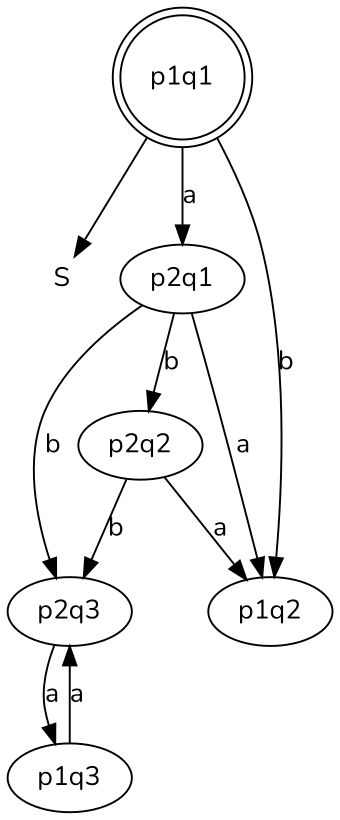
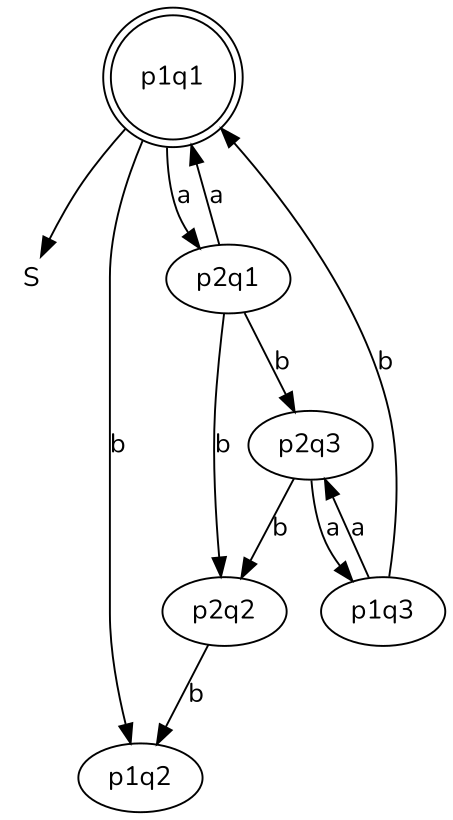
  digraph {
    fontname=Nunito
    rankdir=TB
    node [fontname=Nunito]
    edge [fontname=Nunito]
    S [height=.0 shape=none width=.0]
    n2 [label=p1q1 shape=doublecircle]
    n3 [label=p2q1]
    n4 [label=p1q2]
    n5 [label=p2q2]
    n6 [label=p2q3]
    n7 [label=p1q3]
    n2 -> S
    n2 -> n3 [label=a]
    n2 -> n4 [label=b]
-   n3 -> n4 [label=a]
+   n3 -> n2 [label=a]
    n3 -> n5 [label=b]
    n3 -> n6 [label=b]
-   n5 -> n4 [label=a]
-   n5 -> n6 [label=b]
+   n5 -> n4 [label=b]
+   n6 -> n5 [label=b]
    n6 -> n7 [label=a]
+   n7 -> n2 [label=b]
    n7 -> n6 [label=a]
  }
